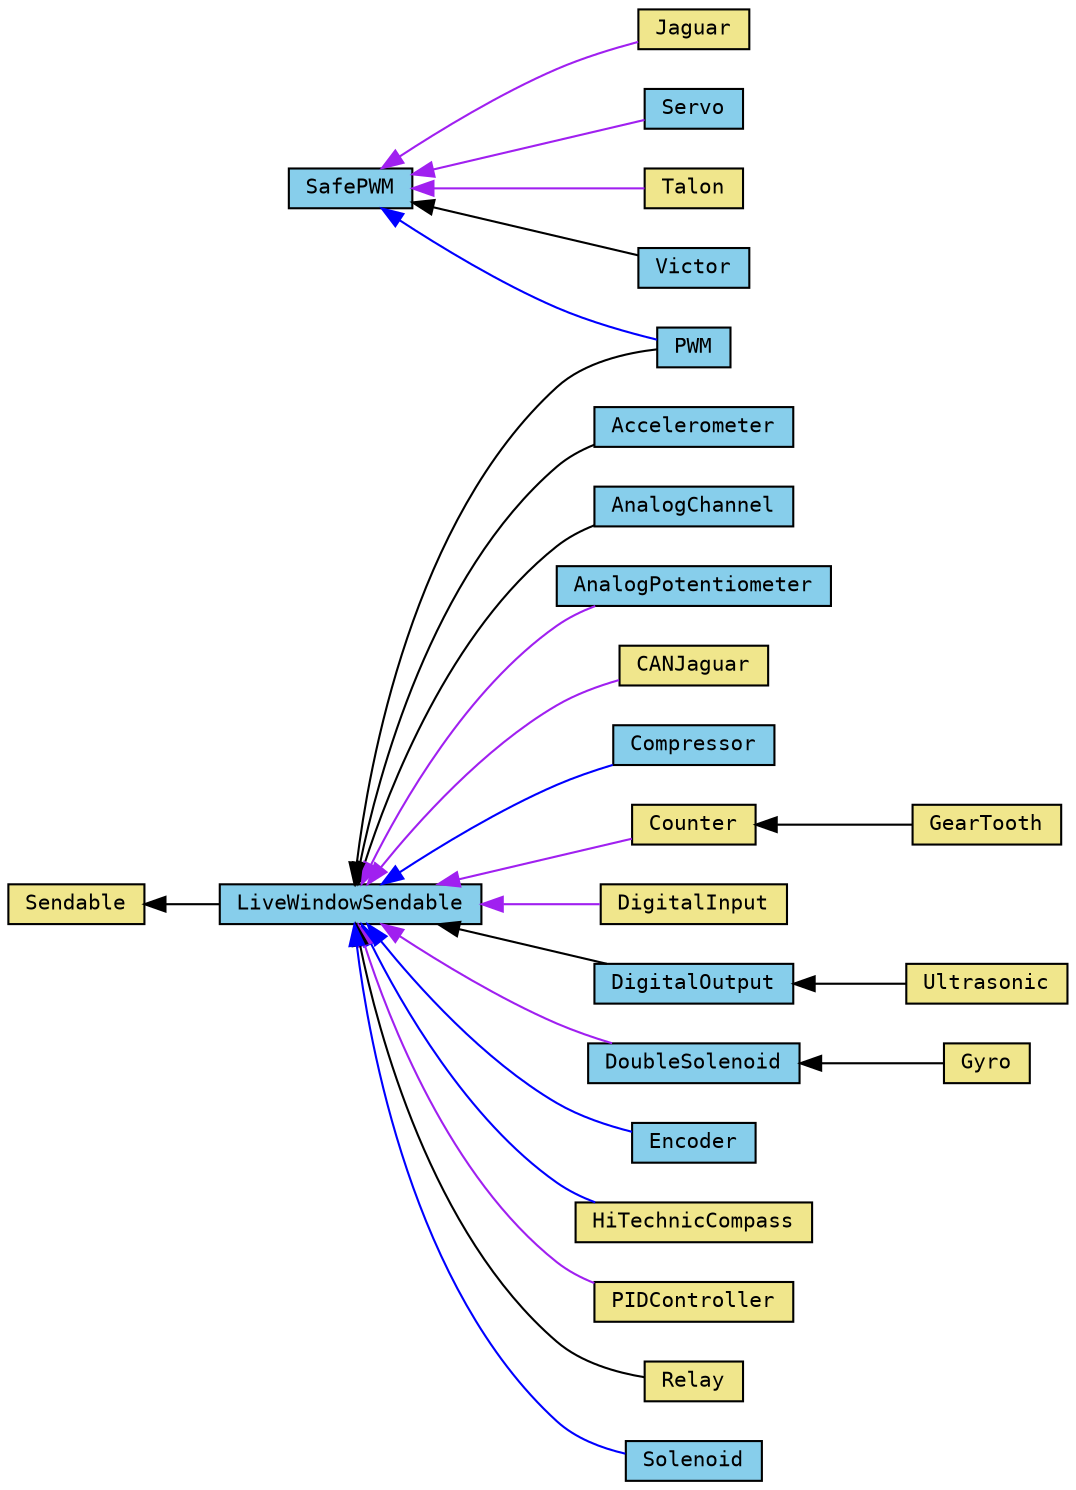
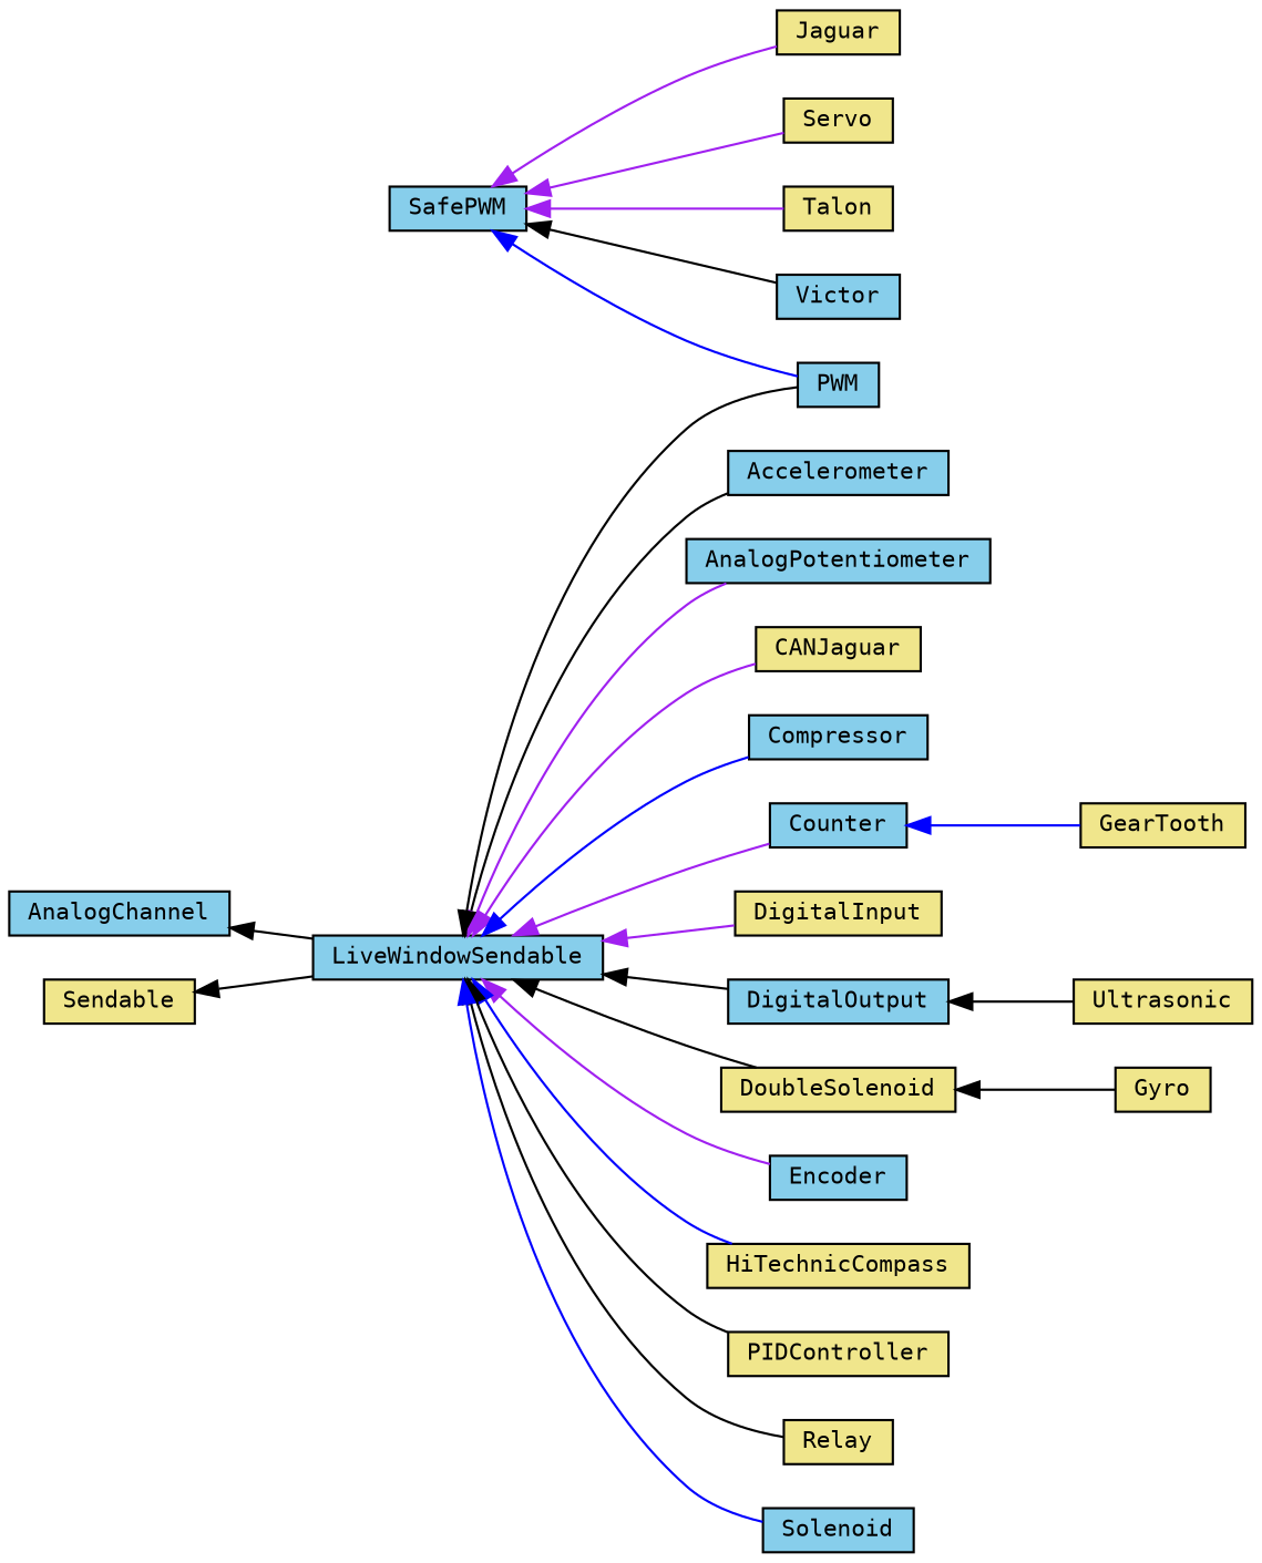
  digraph {
    fontname="DejaVu Sans Mono"
    rankdir=LR
    node [color=black fillcolor=khaki fontname="DejaVu Sans Mono" fontsize=10 shape=record style=filled]
    edge [color=black dir=back fontname="DejaVu Sans Mono" fontsize=10 labelfontname=FreeSans labelfontsize=10 style=solid]
    n1 [fillcolor=skyblue fontcolor=black height=0.2 label=LiveWindowSendable width=0.4]
    n2 [fillcolor=skyblue height=0.2 label=Accelerometer width=0.4]
    n3 [fillcolor=skyblue height=0.2 label=AnalogChannel width=0.4]
    n4 [fillcolor=skyblue height=0.2 label=AnalogPotentiometer width=0.4]
    n5 [height=0.2 label=CANJaguar width=0.4]
    n6 [fillcolor=skyblue height=0.2 label=Compressor width=0.4]
-   n7 [height=0.2 label=Counter width=0.4]
+   n7 [fillcolor=skyblue height=0.2 label=Counter width=0.4]
    n8 [height=0.2 label=DigitalInput width=0.4]
    n9 [fillcolor=skyblue height=0.2 label=DigitalOutput width=0.4]
-   n10 [fillcolor=skyblue height=0.2 label=DoubleSolenoid width=0.4]
+   n10 [height=0.2 label=DoubleSolenoid width=0.4]
    n11 [fillcolor=skyblue height=0.2 label=Encoder width=0.4]
    n12 [height=0.2 label=HiTechnicCompass width=0.4]
    n13 [height=0.2 label=PIDController width=0.4]
    n14 [fillcolor=skyblue height=0.2 label=PWM width=0.4]
    n15 [height=0.2 label=Relay width=0.4]
    n16 [fillcolor=skyblue height=0.2 label=Solenoid width=0.4]
    n17 [height=0.2 label=GearTooth width=0.4]
    n18 [height=0.2 label=Ultrasonic width=0.4]
    n19 [height=0.2 label=Gyro width=0.4]
    n20 [height=0.2 label=Sendable width=0.4]
    n21 [fillcolor=skyblue height=0.2 label=SafePWM width=0.4]
    n22 [height=0.2 label=Jaguar width=0.4]
-   n23 [fillcolor=skyblue height=0.2 label=Servo width=0.4]
+   n23 [height=0.2 label=Servo width=0.4]
    n24 [height=0.2 label=Talon width=0.4]
    n25 [fillcolor=skyblue height=0.2 label=Victor width=0.4]
    n1 -> n2
-   n1 -> n3
+   n3 -> n1
    n1 -> n4 [color=purple]
    n1 -> n5 [color=purple]
    n1 -> n6 [color=blue]
    n1 -> n7 [color=purple]
    n1 -> n8 [color=purple]
    n1 -> n9
-   n1 -> n10 [color=purple]
-   n1 -> n11 [color=blue]
+   n1 -> n10
+   n1 -> n11 [color=purple]
    n1 -> n12 [color=blue]
-   n1 -> n13 [color=purple]
+   n1 -> n13
    n1 -> n14
    n1 -> n15
    n1 -> n16 [color=blue]
-   n7 -> n17
+   n7 -> n17 [color=blue]
    n9 -> n18
    n10 -> n19
    n20 -> n1
    n21 -> n14 [color=blue]
    n21 -> n22 [color=purple]
    n21 -> n23 [color=purple]
    n21 -> n24 [color=purple]
    n21 -> n25
  }
